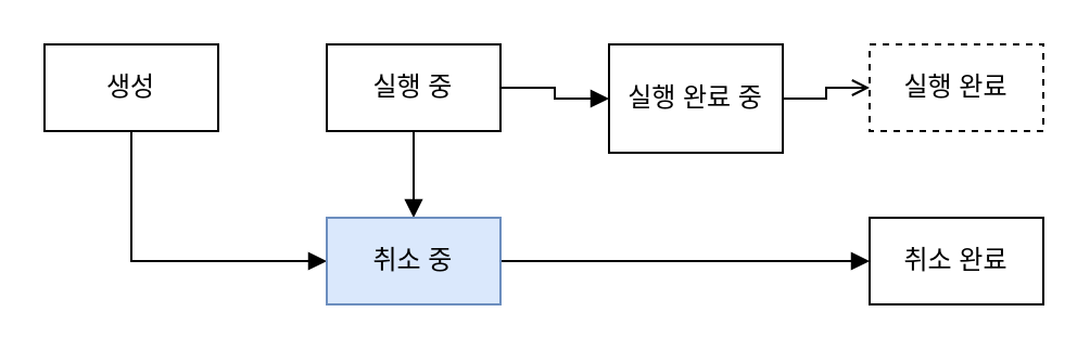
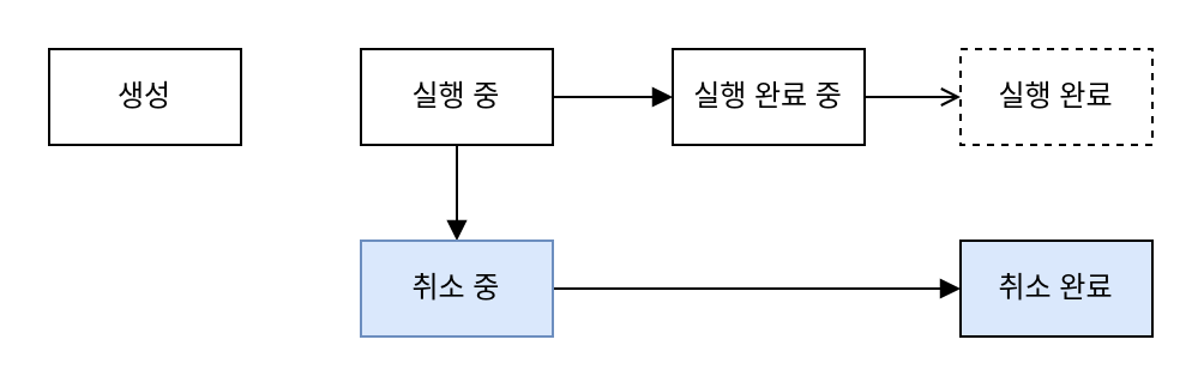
  <mxCell id="0" />
  <mxCell id="1" parent="0" />
  <mxCell id="2" style="edgeStyle=orthogonalEdgeStyle;rounded=0;orthogonalLoop=1;jettySize=auto;html=1;entryX=0;entryY=0.5;entryDx=0;entryDy=0;endArrow=open;endFill=1;" edge="1" parent="1" source="3" target="9"><mxGeometry relative="1" as="geometry" /></mxCell>
- <mxCell id="3" value="실행 완료 중" style="rounded=0;whiteSpace=wrap;html=1;" vertex="1" parent="1"><mxGeometry x="280" y="20" width="80" height="50" as="geometry" /></mxCell>
- <mxCell id="4" style="edgeStyle=orthogonalEdgeStyle;rounded=0;orthogonalLoop=1;jettySize=auto;html=1;entryX=0;entryY=0.5;entryDx=0;entryDy=0;endArrow=block;endFill=1;" edge="1" parent="1" source="5" target="11"><mxGeometry relative="1" as="geometry"><Array as="points"><mxPoint x="60" y="120" /></Array></mxGeometry></mxCell>
+ <mxCell id="3" value="실행 완료 중" style="rounded=0;whiteSpace=wrap;html=1;" vertex="1" parent="1"><mxGeometry x="280" y="20" width="80" height="40" as="geometry" /></mxCell>
  <mxCell id="5" value="생성" style="rounded=0;whiteSpace=wrap;html=1;" vertex="1" parent="1"><mxGeometry x="20" y="20" width="80" height="40" as="geometry" /></mxCell>
  <mxCell id="6" style="edgeStyle=orthogonalEdgeStyle;rounded=0;orthogonalLoop=1;jettySize=auto;html=1;entryX=0;entryY=0.5;entryDx=0;entryDy=0;endArrow=block;endFill=1;" edge="1" parent="1" source="8" target="3"><mxGeometry relative="1" as="geometry" /></mxCell>
  <mxCell id="7" style="edgeStyle=orthogonalEdgeStyle;rounded=0;orthogonalLoop=1;jettySize=auto;html=1;entryX=0.5;entryY=0;entryDx=0;entryDy=0;endArrow=block;endFill=1;" edge="1" parent="1" source="8" target="11"><mxGeometry relative="1" as="geometry" /></mxCell>
  <mxCell id="8" value="실행 중" style="rounded=0;whiteSpace=wrap;html=1;" vertex="1" parent="1"><mxGeometry x="150" y="20" width="80" height="40" as="geometry" /></mxCell>
  <mxCell id="9" value="실행 완료" style="rounded=0;whiteSpace=wrap;html=1;dashed=1;" vertex="1" parent="1"><mxGeometry x="400" y="20" width="80" height="40" as="geometry" /></mxCell>
  <mxCell id="10" style="edgeStyle=orthogonalEdgeStyle;rounded=0;orthogonalLoop=1;jettySize=auto;html=1;entryX=0;entryY=0.5;entryDx=0;entryDy=0;endArrow=block;endFill=1;" edge="1" parent="1" source="11" target="12"><mxGeometry relative="1" as="geometry" /></mxCell>
  <mxCell id="11" value="취소 중" style="rounded=0;whiteSpace=wrap;html=1;fillColor=#dae8fc;strokeColor=#6c8ebf;" vertex="1" parent="1"><mxGeometry x="150" y="100" width="80" height="40" as="geometry" /></mxCell>
- <mxCell id="12" value="취소 완료" style="rounded=0;whiteSpace=wrap;html=1;" vertex="1" parent="1"><mxGeometry x="400" y="100" width="80" height="40" as="geometry" /></mxCell>
+ <mxCell id="12" value="취소 완료" style="rounded=0;whiteSpace=wrap;html=1;fillColor=#dae8fc;" vertex="1" parent="1"><mxGeometry x="400" y="100" width="80" height="40" as="geometry" /></mxCell>
